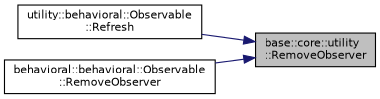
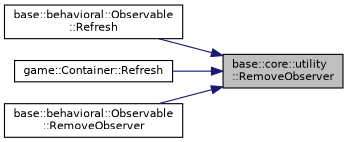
  digraph {
    rankdir=RL
    node [color=black fillcolor=white fontname=Helvetica fontsize=10 shape=record style=filled]
    edge [color=midnightblue dir=back fontname=Helvetica fontsize=10 labelfontname=Helvetica labelfontsize=10 style=solid]
    n1 [fillcolor=grey75 fontcolor=black height=0.2 label="base::core::utility\l::RemoveObserver" width=0.4]
-   n2 [height=0.2 label="utility::behavioral::Observable\l::Refresh" width=0.4]
-   n4 [height=0.2 label="behavioral::behavioral::Observable\l::RemoveObserver" width=0.4]
+   n2 [height=0.2 label="base::behavioral::Observable\l::Refresh" width=0.4]
+   n3 [height=0.2 label="game::Container::Refresh" width=0.4]
+   n4 [height=0.2 label="base::behavioral::Observable\l::RemoveObserver" width=0.4]
    n1 -> n2
+   n1 -> n3
    n1 -> n4
  }
